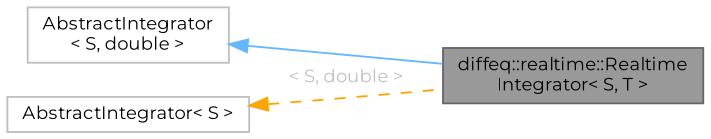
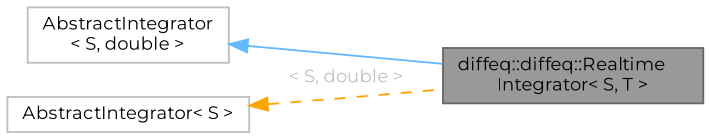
  digraph {
    fontname=Montserrat
    rankdir=LR
    node [color=grey75 fillcolor=white fontname=Montserrat fontsize=10 shape=box style=filled]
    edge [dir=back fontname=Montserrat fontsize=10 labelfontname=Helvetica labelfontsize=10]
-   n1 [color=gray40 fillcolor=grey60 fontcolor=black height=0.2 label="diffeq::realtime::Realtime\lIntegrator\< S, T \>" width=0.4]
+   n1 [color=gray40 fillcolor=grey60 fontcolor=black height=0.2 label="diffeq::diffeq::Realtime\lIntegrator\< S, T \>" width=0.4]
    n2 [height=0.2 label="AbstractIntegrator\l\< S, double \>" width=0.4]
    n3 [height=0.2 label="AbstractIntegrator\< S \>" width=0.4]
    n2 -> n1 [color=steelblue1 style=solid]
    n3 -> n1 [color=orange fontcolor=grey label=<<TABLE CELLBORDER="0" BORDER="0"><TR><TD VALIGN="top" ALIGN="LEFT" CELLPADDING="1" CELLSPACING="0">&lt; S, double &gt;</TD></TR> </TABLE>> style=dashed]
  }
